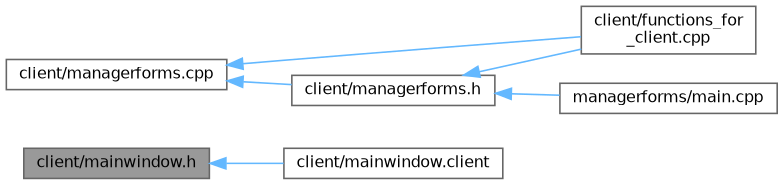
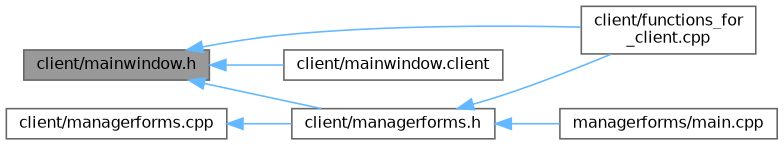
  digraph {
    rankdir=LR
    node [color=grey40 fillcolor=white fontname=Helvetica fontsize=10 shape=box style=filled]
    edge [color=steelblue1 dir=back fontname=Helvetica fontsize=10 labelfontname=Helvetica labelfontsize=10 style=solid]
    n1 [color=gray40 fillcolor=grey60 fontcolor=black height=0.2 label="client/mainwindow.h" width=0.4]
    n2 [height=0.2 label="client/functions_for\l_client.cpp" width=0.4]
    n3 [height=0.2 label="client/mainwindow.client" width=0.4]
    n4 [height=0.2 label="client/managerforms.h" width=0.4]
    n5 [height=0.2 label="managerforms/main.cpp" width=0.4]
    n6 [height=0.2 label="client/managerforms.cpp" width=0.4]
-   n6 -> n2
+   n1 -> n2
    n1 -> n3
+   n1 -> n4
    n4 -> n2
    n4 -> n5
    n6 -> n4
  }
